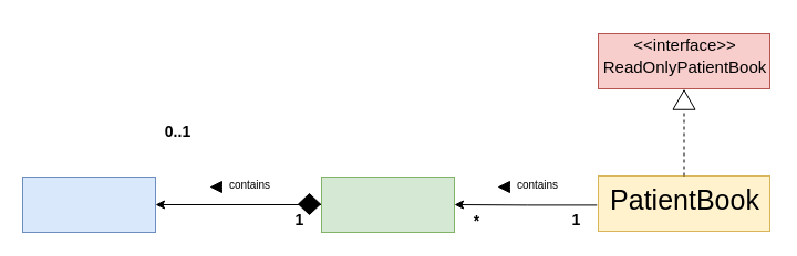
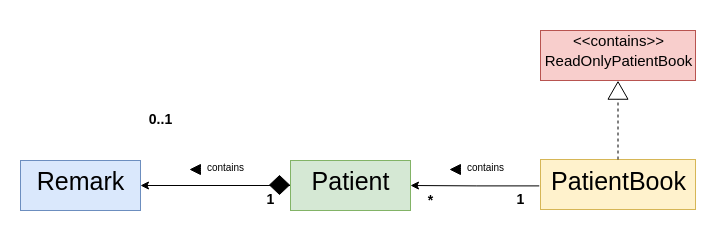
  <mxCell id="0" />
  <mxCell id="1" parent="0" />
  <mxCell id="2" style="edgeStyle=orthogonalEdgeStyle;rounded=0;orthogonalLoop=1;jettySize=auto;html=1;entryX=1;entryY=0.5;entryDx=0;entryDy=0;" edge="1" parent="1" source="3" target="5"><mxGeometry relative="1" as="geometry" /></mxCell>
  <mxCell id="3" value="" style="rounded=0;whiteSpace=wrap;html=1;fillColor=#d5e8d4;strokeColor=#82b366;" vertex="1" parent="1"><mxGeometry x="290" y="160" width="120" height="50" as="geometry" /></mxCell>
+ <mxCell id="4" value="&lt;font style=&quot;font-size: 25px&quot;&gt;Patient&lt;/font&gt;" style="text;html=1;resizable=0;autosize=1;align=center;verticalAlign=middle;points=[];fillColor=none;strokeColor=none;rounded=0;strokeWidth=7;" vertex="1" parent="1"><mxGeometry x="305" y="170" width="90" height="20" as="geometry" /></mxCell>
  <mxCell id="5" value="" style="rounded=0;whiteSpace=wrap;html=1;fillColor=#dae8fc;strokeColor=#6c8ebf;" vertex="1" parent="1"><mxGeometry x="20" y="160" width="120" height="50" as="geometry" /></mxCell>
+ <mxCell id="6" value="&lt;font style=&quot;font-size: 25px&quot;&gt;Remark&lt;/font&gt;" style="text;html=1;resizable=0;autosize=1;align=center;verticalAlign=middle;points=[];fillColor=none;strokeColor=none;rounded=0;strokeWidth=7;" vertex="1" parent="1"><mxGeometry x="30" y="170" width="100" height="20" as="geometry" /></mxCell>
  <mxCell id="7" value="" style="rounded=0;whiteSpace=wrap;html=1;fillColor=#fff2cc;strokeColor=#d6b656;" vertex="1" parent="1"><mxGeometry x="540" y="159" width="155" height="50" as="geometry" /></mxCell>
  <mxCell id="8" style="edgeStyle=orthogonalEdgeStyle;rounded=0;orthogonalLoop=1;jettySize=auto;html=1;entryX=1;entryY=0.5;entryDx=0;entryDy=0;exitX=-0.025;exitY=0.77;exitDx=0;exitDy=0;exitPerimeter=0;" edge="1" parent="1" source="9" target="3"><mxGeometry relative="1" as="geometry" /></mxCell>
  <mxCell id="9" value="&lt;font style=&quot;font-size: 25px&quot;&gt;PatientBook&lt;/font&gt;" style="text;html=1;resizable=0;autosize=1;align=center;verticalAlign=middle;points=[];fillColor=none;strokeColor=none;rounded=0;strokeWidth=7;" vertex="1" parent="1"><mxGeometry x="542.5" y="170" width="150" height="20" as="geometry" /></mxCell>
  <mxCell id="10" value="&lt;span style=&quot;font-size: 10px&quot;&gt;contains&lt;/span&gt;" style="text;html=1;resizable=0;autosize=1;align=center;verticalAlign=middle;points=[];fillColor=none;strokeColor=none;rounded=0;strokeWidth=7;" vertex="1" parent="1"><mxGeometry x="200" y="157" width="50" height="20" as="geometry" /></mxCell>
  <mxCell id="11" value="" style="html=1;shadow=0;dashed=0;align=center;verticalAlign=middle;shape=mxgraph.arrows2.arrow;dy=0.6;dx=40;flipH=1;notch=0;strokeWidth=1;fillColor=#000000;" vertex="1" parent="1"><mxGeometry x="190" y="164" width="10" height="10" as="geometry" /></mxCell>
  <mxCell id="12" value="&lt;span style=&quot;font-size: 10px&quot;&gt;contains&lt;/span&gt;" style="text;html=1;resizable=0;autosize=1;align=center;verticalAlign=middle;points=[];fillColor=none;strokeColor=none;rounded=0;strokeWidth=7;" vertex="1" parent="1"><mxGeometry x="460" y="157" width="50" height="20" as="geometry" /></mxCell>
  <mxCell id="13" value="" style="html=1;shadow=0;dashed=0;align=center;verticalAlign=middle;shape=mxgraph.arrows2.arrow;dy=0.6;dx=40;flipH=1;notch=0;strokeWidth=1;fillColor=#000000;" vertex="1" parent="1"><mxGeometry x="450" y="164" width="10" height="10" as="geometry" /></mxCell>
  <mxCell id="14" value="&lt;b&gt;&lt;font style=&quot;font-size: 14px&quot;&gt;0..1&lt;/font&gt;&lt;/b&gt;" style="text;html=1;resizable=0;autosize=1;align=center;verticalAlign=middle;points=[];fillColor=none;strokeColor=none;rounded=0;strokeWidth=7;" vertex="1" parent="1"><mxGeometry x="140" y="109" width="40" height="20" as="geometry" /></mxCell>
  <mxCell id="15" value="&lt;b&gt;&lt;font style=&quot;font-size: 14px&quot;&gt;*&lt;/font&gt;&lt;/b&gt;" style="text;html=1;resizable=0;autosize=1;align=center;verticalAlign=middle;points=[];fillColor=none;strokeColor=none;rounded=0;strokeWidth=7;" vertex="1" parent="1"><mxGeometry x="420" y="190" width="20" height="20" as="geometry" /></mxCell>
  <mxCell id="16" value="&lt;b&gt;&lt;font style=&quot;font-size: 14px&quot;&gt;1&lt;/font&gt;&lt;/b&gt;" style="text;html=1;resizable=0;autosize=1;align=center;verticalAlign=middle;points=[];fillColor=none;strokeColor=none;rounded=0;strokeWidth=7;" vertex="1" parent="1"><mxGeometry x="260" y="189" width="20" height="20" as="geometry" /></mxCell>
  <mxCell id="17" value="&lt;b&gt;&lt;font style=&quot;font-size: 14px&quot;&gt;1&lt;/font&gt;&lt;/b&gt;" style="text;html=1;resizable=0;autosize=1;align=center;verticalAlign=middle;points=[];fillColor=none;strokeColor=none;rounded=0;strokeWidth=7;" vertex="1" parent="1"><mxGeometry x="510" y="189" width="20" height="20" as="geometry" /></mxCell>
  <mxCell id="18" value="" style="rhombus;whiteSpace=wrap;html=1;strokeWidth=1;fillColor=#000000;" vertex="1" parent="1"><mxGeometry x="269" y="175" width="20" height="19" as="geometry" /></mxCell>
  <mxCell id="19" value="" style="rounded=0;whiteSpace=wrap;html=1;fillColor=#f8cecc;strokeColor=#b85450;" vertex="1" parent="1"><mxGeometry x="540" y="30" width="155" height="50" as="geometry" /></mxCell>
  <mxCell id="20" value="&lt;pre&gt;&lt;span style=&quot;font-size: 15px ; font-family: &amp;#34;helvetica&amp;#34; ; white-space: nowrap&quot;&gt;ReadOnlyPatientBook&lt;/span&gt;&lt;br&gt;&lt;/pre&gt;" style="text;html=1;resizable=0;autosize=1;align=center;verticalAlign=middle;points=[];fillColor=none;strokeColor=none;rounded=0;strokeWidth=7;" vertex="1" parent="1"><mxGeometry x="537.5" y="40" width="160" height="40" as="geometry" /></mxCell>
  <mxCell id="21" value="" style="endArrow=none;dashed=1;html=1;exitX=0.5;exitY=0;exitDx=0;exitDy=0;" edge="1" parent="1" source="7" target="22"><mxGeometry width="50" height="50" relative="1" as="geometry"><mxPoint x="350" y="270" as="sourcePoint" /><mxPoint x="618" y="100" as="targetPoint" /></mxGeometry></mxCell>
  <mxCell id="22" value="" style="html=1;shadow=0;dashed=0;align=center;verticalAlign=middle;shape=mxgraph.arrows2.arrow;dy=0.6;dx=40;flipH=1;notch=0;strokeWidth=1;rotation=90;fillColor=none;" vertex="1" parent="1"><mxGeometry x="608.75" y="80" width="17.5" height="20" as="geometry" /></mxCell>
- <mxCell id="23" value="&lt;pre&gt;&lt;span style=&quot;font-size: 15px ; font-family: &amp;#34;helvetica&amp;#34; ; white-space: nowrap&quot;&gt;&amp;lt;&amp;lt;interface&amp;gt;&amp;gt;&lt;/span&gt;&lt;br&gt;&lt;/pre&gt;" style="text;html=1;resizable=0;autosize=1;align=center;verticalAlign=middle;points=[];fillColor=none;strokeColor=none;rounded=0;strokeWidth=7;" vertex="1" parent="1"><mxGeometry x="562.5" y="20" width="110" height="40" as="geometry" /></mxCell>
+ <mxCell id="23" value="&lt;pre&gt;&lt;span style=&quot;font-size: 15px ; font-family: &amp;#34;helvetica&amp;#34; ; white-space: nowrap&quot;&gt;&amp;lt;&amp;lt;contains&amp;gt;&amp;gt;&lt;/span&gt;&lt;br&gt;&lt;/pre&gt;" style="text;html=1;resizable=0;autosize=1;align=center;verticalAlign=middle;points=[];fillColor=none;strokeColor=none;rounded=0;strokeWidth=7;" vertex="1" parent="1"><mxGeometry x="562.5" y="20" width="110" height="40" as="geometry" /></mxCell>
